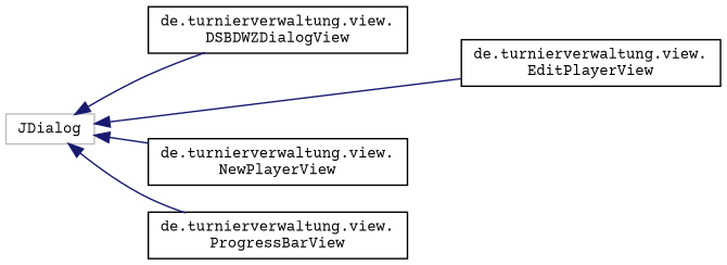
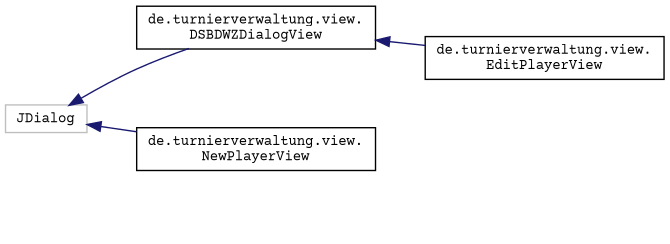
  digraph {
    fontname="Courier Prime"
    rankdir=LR
    node [color=black fillcolor=white fontname="Courier Prime" fontsize=10 shape=record style=filled]
    edge [color=midnightblue dir=back fontname="Courier Prime" fontsize=10 labelfontname=Helvetica labelfontsize=10 style=solid]
    n1 [color=grey75 height=0.2 label=JDialog width=0.4]
    n2 [height=0.2 label="de.turnierverwaltung.view.\lDSBDWZDialogView" width=0.4]
    n3 [height=0.2 label="de.turnierverwaltung.view.\lEditPlayerView" width=0.4]
    n4 [height=0.2 label="de.turnierverwaltung.view.\lNewPlayerView" width=0.4]
-   n5 [height=0.2 label="de.turnierverwaltung.view.\lProgressBarView" width=0.4]
    n1 -> n2
-   n1 -> n3
+   n2 -> n3
    n1 -> n4
-   n1 -> n5
  }
